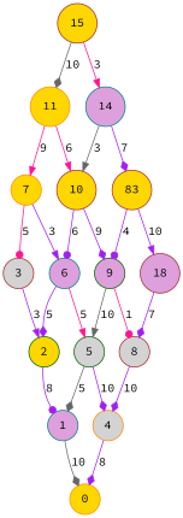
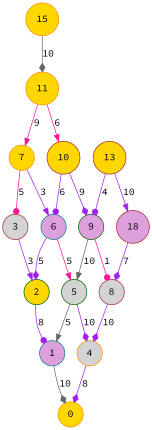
  digraph {
    bgcolor="#FFFFFF"
    fontname="Source Code Pro"
    splines=true
    node [color=brown fillcolor=gold fontcolor="#000000" fontname="Source Code Pro" shape=circle style=filled]
    edge [arrowhead=normal color=purple fontcolor="#000000" fontname="Source Code Pro" penwidth=1]
    n1 [color=darkorange label=0 width=0.277778]
    n2 [color=teal fillcolor=plum label=1 width=0.277778]
    n3 [color=darkgreen label=2 width=0.277778]
    n4 [fillcolor=lightgrey label=3 width=0.277778]
    n5 [color=darkorange fillcolor=lightgrey label=4 width=0.277778]
    n6 [color=darkgreen fillcolor=lightgrey label=5 width=0.277778]
    n7 [color=teal fillcolor=plum label=6 width=0.277778]
    n8 [color=darkorange label=7 width=0.277778]
    n9 [fillcolor=lightgrey label=8 width=0.277778]
    n10 [color=darkgreen fillcolor=plum label=9 width=0.277778]
    n11 [label=10 width=0.277778]
    n12 [color=darkorange label=11 width=0.277778]
    n13 [fillcolor=plum label=18 width=0.277778]
-   n14 [label=83 width=0.277778]
-   n15 [color=teal fillcolor=plum label=14 width=0.277778]
-   n16 [label=15 width=0.277778]
+   n14 [label=13 width=0.277778]
+   n16 [color=darkorange label=15 width=0.277778]
    n2 -> n1 [arrowhead=diamond color=gray40 label=10]
    n3 -> n2 [arrowhead=dot label=8]
    n4 -> n3 [label=3]
    n5 -> n1 [arrowhead=diamond label=8]
-   n6 -> n2 [arrowhead=diamond color=gray40 label=5]
+   n6 -> n2 [color=gray40 label=5]
    n6 -> n5 [arrowhead=diamond label=10]
    n7 -> n3 [arrowhead=diamond label=5]
    n7 -> n6 [color=deeppink label=5]
    n8 -> n4 [arrowhead=dot color=deeppink label=5]
    n8 -> n7 [label=3]
    n9 -> n5 [arrowhead=diamond label=10]
    n10 -> n6 [color=gray40 label=10]
    n10 -> n9 [arrowhead=dot color=deeppink label=1]
    n11 -> n7 [arrowhead=dot label=6]
    n11 -> n10 [arrowhead=diamond label=9]
    n12 -> n8 [color=deeppink label=9]
    n12 -> n11 [color=deeppink label=6]
    n13 -> n9 [arrowhead=diamond label=7]
    n14 -> n10 [arrowhead=dot label=4]
    n14 -> n13 [label=10]
-   n15 -> n11 [color=gray40 label=3]
-   n15 -> n14 [arrowhead=diamond label=7]
    n16 -> n12 [arrowhead=diamond color=gray40 label=10]
-   n16 -> n15 [color=deeppink label=3]
  }
